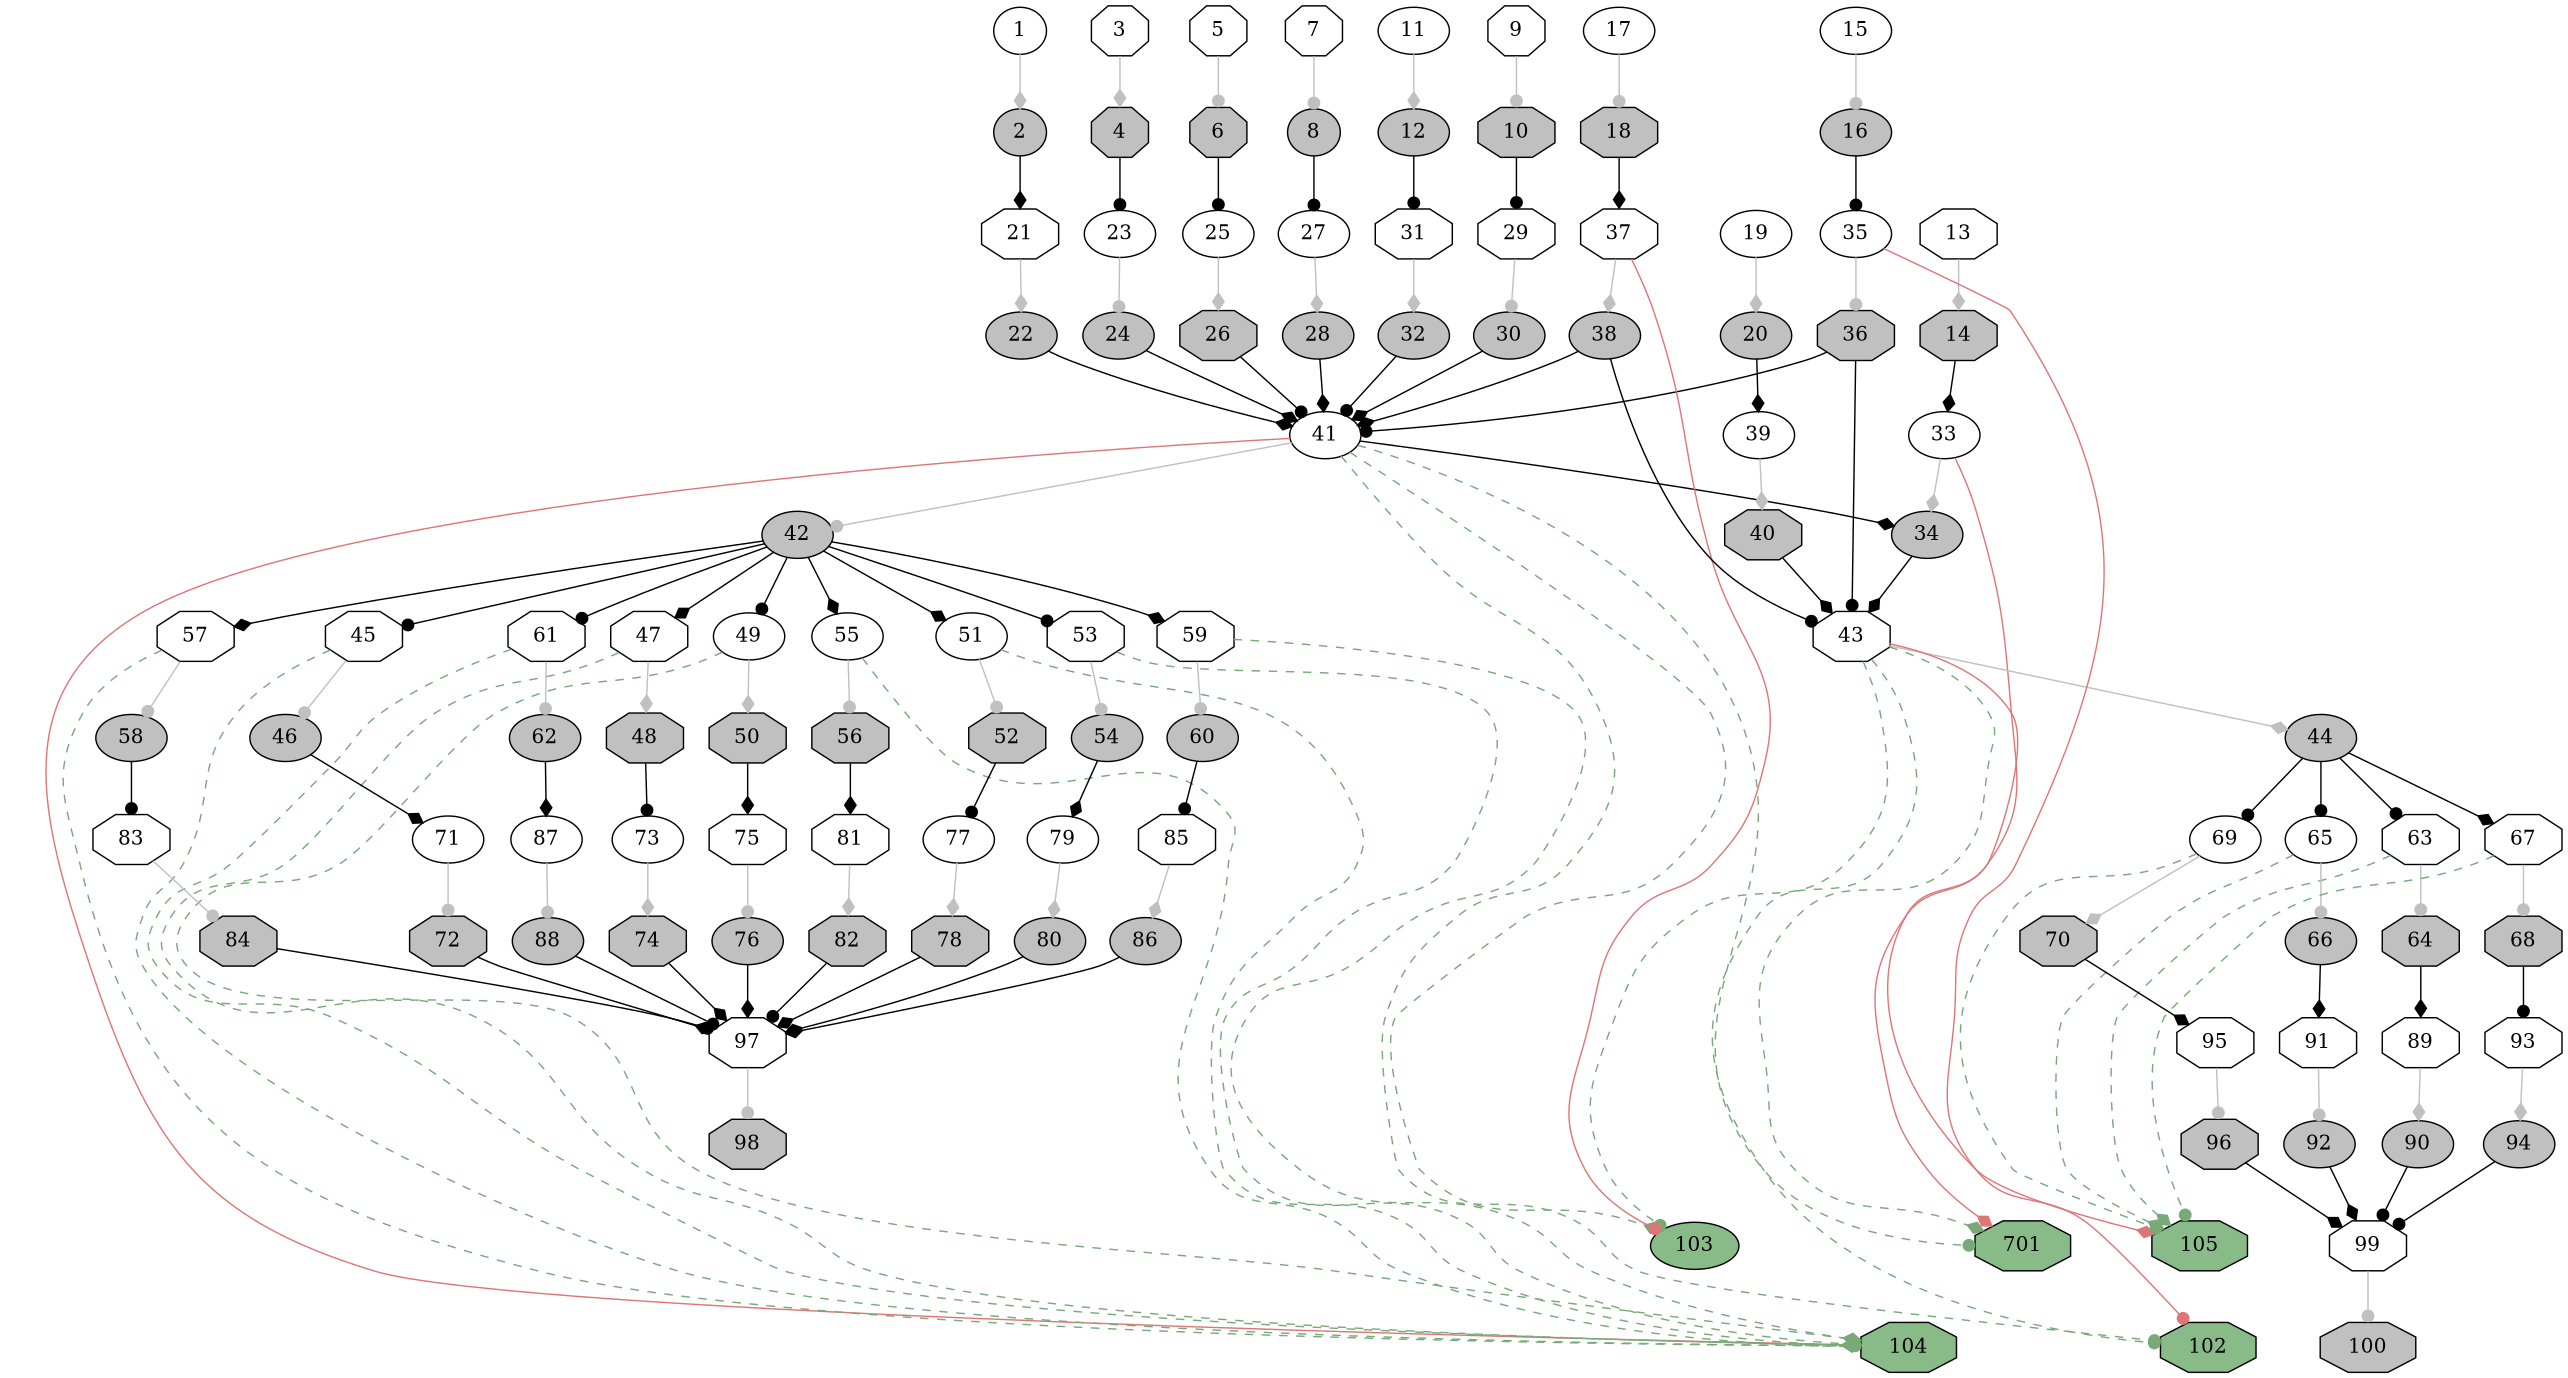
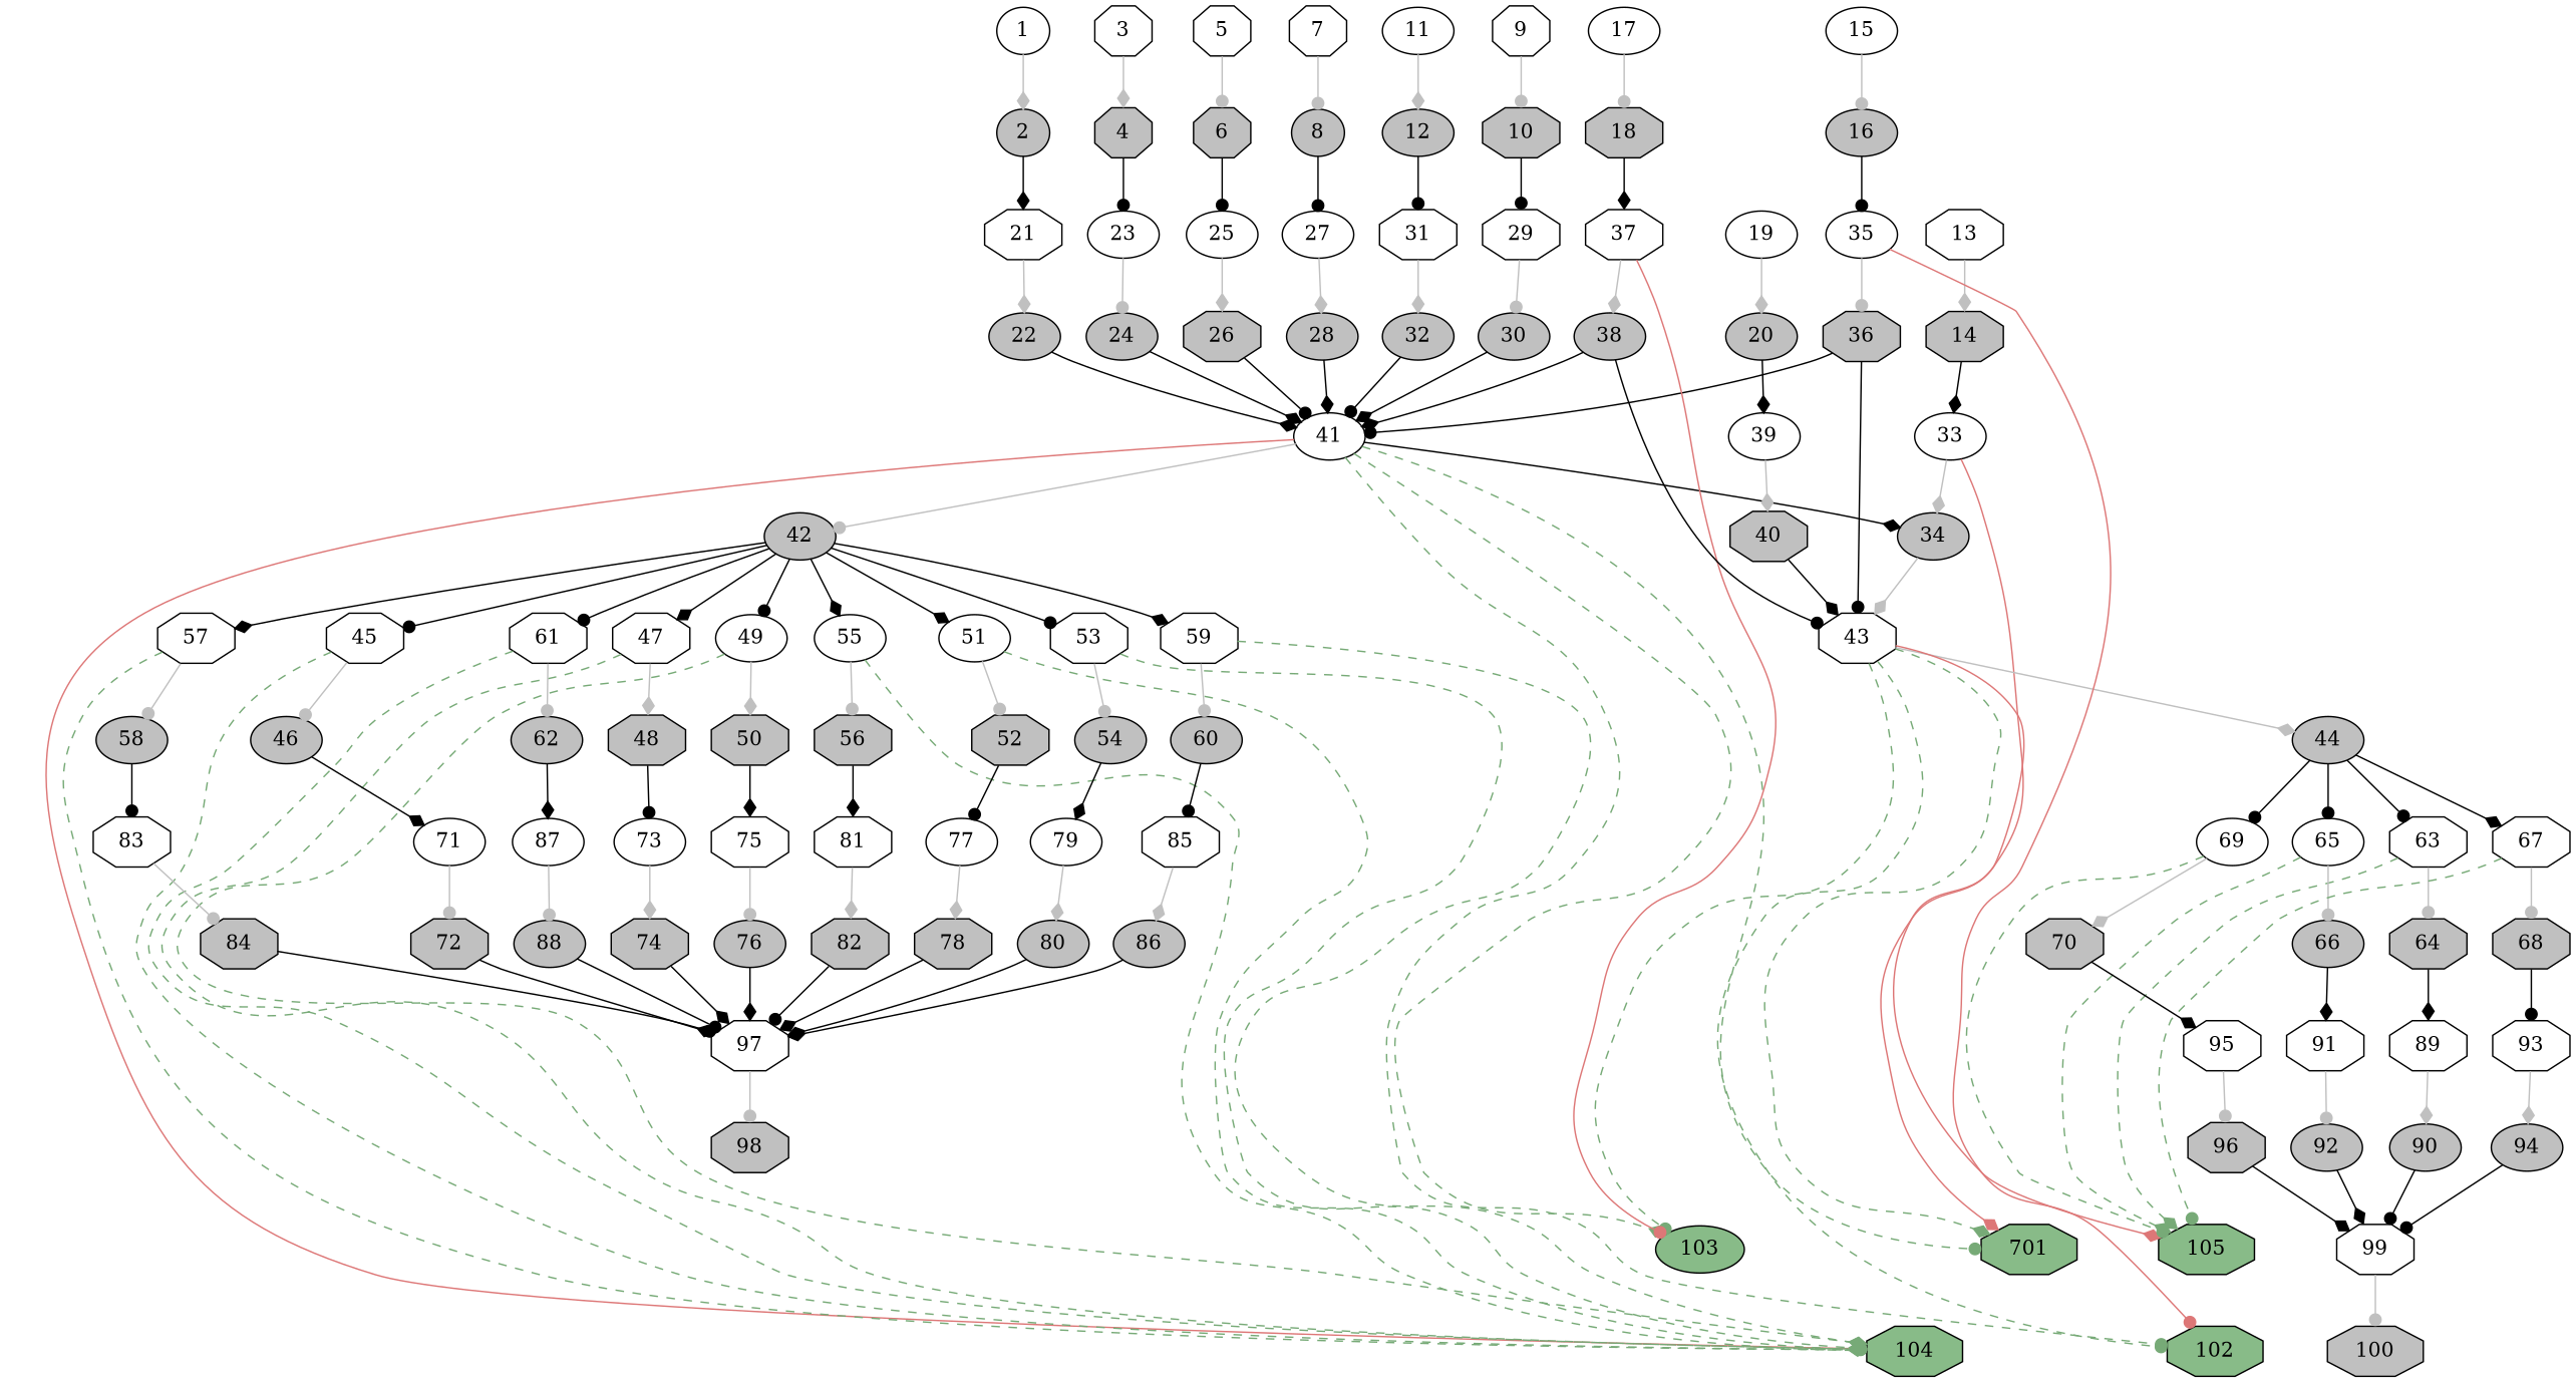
  strict digraph {
    node [shape=octagon style=filled]
    edge [arrowhead=diamond]
    1 [height=0 shape=ellipse width=0 style=""]
    2 [fillcolor=gray height=0.1 shape=ellipse width=0.1]
    21 [height=0 width=0 style=""]
    22 [fillcolor=gray height=0.1 shape=ellipse width=0.1]
    41 [height=0 shape=ellipse width=0 style=""]
    3 [height=0 width=0 style=""]
    4 [fillcolor=gray height=0.1 width=0.1]
    23 [height=0 shape=ellipse width=0 style=""]
    24 [fillcolor=gray height=0.1 shape=ellipse width=0.1]
    5 [height=0 width=0 style=""]
    6 [fillcolor=gray height=0.1 width=0.1]
    25 [height=0 shape=ellipse width=0 style=""]
    26 [fillcolor=gray height=0.1 width=0.1]
    7 [height=0 width=0 style=""]
    8 [fillcolor=gray height=0.1 shape=ellipse width=0.1]
    27 [height=0 shape=ellipse width=0 style=""]
    28 [fillcolor=gray height=0.1 shape=ellipse width=0.1]
    9 [height=0 width=0 style=""]
    10 [fillcolor=gray height=0.1 width=0.1]
    29 [height=0 width=0 style=""]
    30 [fillcolor=gray height=0.1 shape=ellipse width=0.1]
    11 [height=0 shape=ellipse width=0 style=""]
    12 [fillcolor=gray height=0.1 shape=ellipse width=0.1]
    31 [height=0 width=0 style=""]
    32 [fillcolor=gray height=0.1 shape=ellipse width=0.1]
    13 [height=0 width=0 style=""]
    14 [fillcolor=gray height=0.1 width=0.1]
    33 [height=0 shape=ellipse width=0 style=""]
    34 [fillcolor=gray height=0.1 shape=ellipse width=0.1]
    n30 [fillcolor="#88bb88" height=0.1 label=701 width=0.1]
    43 [height=0 width=0 style=""]
    15 [height=0 shape=ellipse width=0 style=""]
    16 [fillcolor=gray height=0.1 shape=ellipse width=0.1]
    35 [height=0 shape=ellipse width=0 style=""]
    36 [fillcolor=gray height=0.1 width=0.1]
    102 [fillcolor="#88bb88" height=0.1 width=0.1]
    17 [height=0 shape=ellipse width=0 style=""]
    18 [fillcolor=gray height=0.1 width=0.1]
    37 [height=0 width=0 style=""]
    38 [fillcolor=gray height=0.1 shape=ellipse width=0.1]
    103 [fillcolor="#88bb88" height=0.1 shape=ellipse width=0.1]
    19 [height=0 shape=ellipse width=0 style=""]
    20 [fillcolor=gray height=0.1 shape=ellipse width=0.1]
    39 [height=0 shape=ellipse width=0 style=""]
    40 [fillcolor=gray height=0.1 width=0.1]
    42 [fillcolor=gray height=0.1 shape=ellipse width=0.1]
    104 [fillcolor="#88bb88" height=0.1 width=0.1]
    45 [height=0 width=0 style=""]
    47 [height=0 width=0 style=""]
    49 [height=0 shape=ellipse width=0 style=""]
    51 [height=0 shape=ellipse width=0 style=""]
    53 [height=0 width=0 style=""]
    55 [height=0 shape=ellipse width=0 style=""]
    57 [height=0 width=0 style=""]
    59 [height=0 width=0 style=""]
    61 [height=0 width=0 style=""]
    44 [fillcolor=gray height=0.1 shape=ellipse width=0.1]
    105 [fillcolor="#88bb88" height=0.1 width=0.1]
    63 [height=0 width=0 style=""]
    65 [height=0 shape=ellipse width=0 style=""]
    67 [height=0 width=0 style=""]
    69 [height=0 shape=ellipse width=0 style=""]
    46 [fillcolor=gray height=0.1 shape=ellipse width=0.1]
    48 [fillcolor=gray height=0.1 width=0.1]
    50 [fillcolor=gray height=0.1 width=0.1]
    52 [fillcolor=gray height=0.1 width=0.1]
    54 [fillcolor=gray height=0.1 shape=ellipse width=0.1]
    56 [fillcolor=gray height=0.1 width=0.1]
    58 [fillcolor=gray height=0.1 shape=ellipse width=0.1]
    60 [fillcolor=gray height=0.1 shape=ellipse width=0.1]
    62 [fillcolor=gray height=0.1 shape=ellipse width=0.1]
    71 [height=0 shape=ellipse width=0 style=""]
    73 [height=0 shape=ellipse width=0 style=""]
    75 [height=0 width=0 style=""]
    77 [height=0 shape=ellipse width=0 style=""]
    79 [height=0 shape=ellipse width=0 style=""]
    81 [height=0 width=0 style=""]
    83 [height=0 width=0 style=""]
    85 [height=0 width=0 style=""]
    87 [height=0 shape=ellipse width=0 style=""]
    64 [fillcolor=gray height=0.1 width=0.1]
    66 [fillcolor=gray height=0.1 shape=ellipse width=0.1]
    68 [fillcolor=gray height=0.1 width=0.1]
    70 [fillcolor=gray height=0.1 width=0.1]
    89 [height=0 width=0 style=""]
    91 [height=0 width=0 style=""]
    93 [height=0 width=0 style=""]
    95 [height=0 width=0 style=""]
    72 [fillcolor=gray height=0.1 width=0.1]
    97 [height=0 width=0 style=""]
    74 [fillcolor=gray height=0.1 width=0.1]
    76 [fillcolor=gray height=0.1 shape=ellipse width=0.1]
    78 [fillcolor=gray height=0.1 width=0.1]
    80 [fillcolor=gray height=0.1 shape=ellipse width=0.1]
    82 [fillcolor=gray height=0.1 width=0.1]
    84 [fillcolor=gray height=0.1 width=0.1]
    86 [fillcolor=gray height=0.1 shape=ellipse width=0.1]
    88 [fillcolor=gray height=0.1 shape=ellipse width=0.1]
    90 [fillcolor=gray height=0.1 shape=ellipse width=0.1]
    99 [height=0 width=0 style=""]
    92 [fillcolor=gray height=0.1 shape=ellipse width=0.1]
    94 [fillcolor=gray height=0.1 shape=ellipse width=0.1]
    96 [fillcolor=gray height=0.1 width=0.1]
    98 [fillcolor=gray height=0.1 width=0.1]
    100 [fillcolor=gray height=0.1 width=0.1]
    1 -> 2 [color=gray]
    2 -> 21
    21 -> 22 [color=gray]
    22 -> 41
    41 -> 34
    41 -> n30 [arrowhead=dot color="#77aa77" style=dashed weight=0]
    41 -> 102 [arrowhead=dot color="#77aa77" style=dashed weight=0]
    41 -> 103 [color="#77aa77" style=dashed weight=0]
    41 -> 42 [arrowhead=dot color=gray]
    41 -> 104 [color="#dd7777" weight=0]
    3 -> 4 [color=gray]
    4 -> 23 [arrowhead=dot]
    23 -> 24 [arrowhead=dot color=gray]
    24 -> 41
    5 -> 6 [arrowhead=dot color=gray]
    6 -> 25 [arrowhead=dot]
    25 -> 26 [color=gray]
    26 -> 41 [arrowhead=dot]
    7 -> 8 [arrowhead=dot color=gray]
    8 -> 27 [arrowhead=dot]
    27 -> 28 [color=gray]
    28 -> 41
    9 -> 10 [arrowhead=dot color=gray]
    10 -> 29 [arrowhead=dot]
    29 -> 30 [arrowhead=dot color=gray]
    30 -> 41
    11 -> 12 [color=gray]
    12 -> 31 [arrowhead=dot]
    31 -> 32 [color=gray]
    32 -> 41 [arrowhead=dot]
    13 -> 14 [color=gray]
    14 -> 33
    33 -> 34 [color=gray]
    33 -> n30 [color="#dd7777" weight=0]
-   34 -> 43
+   34 -> 43 [color=gray]
    43 -> n30 [color="#77aa77" style=dashed weight=0]
    43 -> 102 [arrowhead=dot color="#77aa77" style=dashed weight=0]
    43 -> 103 [arrowhead=dot color="#77aa77" style=dashed weight=0]
    43 -> 44 [color=gray]
    43 -> 105 [color="#dd7777" weight=0]
    15 -> 16 [arrowhead=dot color=gray]
    16 -> 35 [arrowhead=dot]
    35 -> 36 [arrowhead=dot color=gray]
    35 -> 102 [arrowhead=dot color="#dd7777" weight=0]
    36 -> 41 [arrowhead=dot]
    36 -> 43 [arrowhead=dot]
    17 -> 18 [arrowhead=dot color=gray]
    18 -> 37
    37 -> 38 [color=gray]
    37 -> 103 [arrowhead=dot color="#dd7777" weight=0]
    38 -> 41
    38 -> 43 [arrowhead=dot]
    19 -> 20 [color=gray]
    20 -> 39
    39 -> 40 [color=gray]
    40 -> 43
    42 -> 45 [arrowhead=dot]
    42 -> 47
    42 -> 49 [arrowhead=dot]
    42 -> 51
    42 -> 53 [arrowhead=dot]
    42 -> 55
    42 -> 57
    42 -> 59
    42 -> 61 [arrowhead=dot]
    45 -> 104 [color="#77aa77" style=dashed weight=0]
    45 -> 46 [arrowhead=dot color=gray]
    47 -> 104 [arrowhead=dot color="#77aa77" style=dashed weight=0]
    47 -> 48 [color=gray]
    49 -> 104 [color="#77aa77" style=dashed weight=0]
    49 -> 50 [color=gray]
    51 -> 104 [color="#77aa77" style=dashed weight=0]
    51 -> 52 [arrowhead=dot color=gray]
    53 -> 104 [color="#77aa77" style=dashed weight=0]
    53 -> 54 [arrowhead=dot color=gray]
    55 -> 104 [color="#77aa77" style=dashed weight=0]
    55 -> 56 [arrowhead=dot color=gray]
    57 -> 104 [arrowhead=dot color="#77aa77" style=dashed weight=0]
    57 -> 58 [arrowhead=dot color=gray]
    59 -> 104 [color="#77aa77" style=dashed weight=0]
    59 -> 60 [arrowhead=dot color=gray]
    61 -> 104 [arrowhead=dot color="#77aa77" style=dashed weight=0]
    61 -> 62 [arrowhead=dot color=gray]
    44 -> 63 [arrowhead=dot]
    44 -> 65 [arrowhead=dot]
    44 -> 67
    44 -> 69 [arrowhead=dot]
    63 -> 105 [color="#77aa77" style=dashed weight=0]
    63 -> 64 [arrowhead=dot color=gray]
    65 -> 105 [color="#77aa77" style=dashed weight=0]
    65 -> 66 [arrowhead=dot color=gray]
    67 -> 105 [arrowhead=dot color="#77aa77" style=dashed weight=0]
    67 -> 68 [arrowhead=dot color=gray]
    69 -> 105 [arrowhead=dot color="#77aa77" style=dashed weight=0]
    69 -> 70 [color=gray]
    46 -> 71
    48 -> 73 [arrowhead=dot]
    50 -> 75
    52 -> 77 [arrowhead=dot]
    54 -> 79
    56 -> 81
    58 -> 83 [arrowhead=dot]
    60 -> 85 [arrowhead=dot]
    62 -> 87
    71 -> 72 [arrowhead=dot color=gray]
    73 -> 74 [color=gray]
    75 -> 76 [arrowhead=dot color=gray]
    77 -> 78 [color=gray]
    79 -> 80 [color=gray]
    81 -> 82 [color=gray]
    83 -> 84 [arrowhead=dot color=gray]
    85 -> 86 [color=gray]
    87 -> 88 [arrowhead=dot color=gray]
    64 -> 89
    66 -> 91
    68 -> 93 [arrowhead=dot]
    70 -> 95
    89 -> 90 [color=gray]
    91 -> 92 [arrowhead=dot color=gray]
    93 -> 94 [color=gray]
    95 -> 96 [arrowhead=dot color=gray]
    72 -> 97
    97 -> 98 [arrowhead=dot color=gray]
    74 -> 97
    76 -> 97
    78 -> 97
    80 -> 97
    82 -> 97 [arrowhead=dot]
    84 -> 97 [arrowhead=dot]
    86 -> 97
    88 -> 97 [arrowhead=dot]
    90 -> 99 [arrowhead=dot]
    99 -> 100 [arrowhead=dot color=gray]
    92 -> 99
    94 -> 99 [arrowhead=dot]
    96 -> 99
  }
